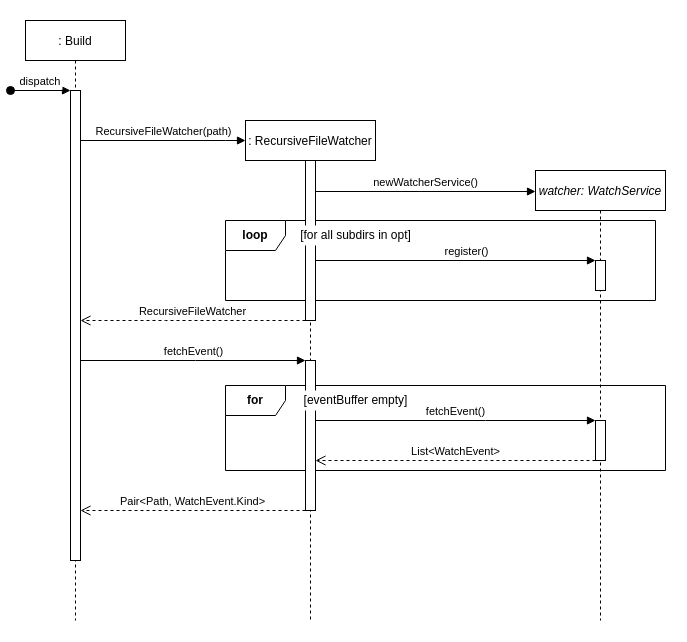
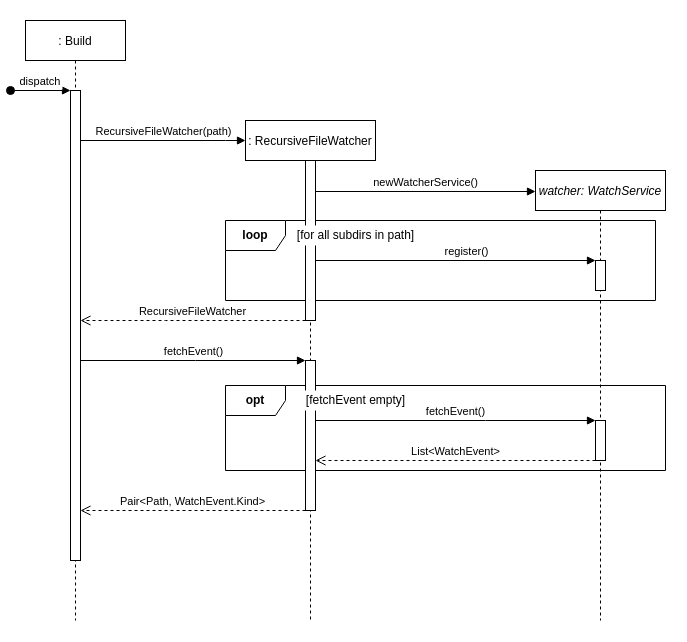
  <mxCell id="0" />
  <mxCell id="1" parent="0" />
  <mxCell id="2" value="loop" style="shape=umlFrame;whiteSpace=wrap;html=1;fontStyle=1" vertex="1" parent="1"><mxGeometry x="220" y="220" width="430" height="80" as="geometry" /></mxCell>
  <mxCell id="3" value=": Build" style="shape=umlLifeline;perimeter=lifelinePerimeter;container=1;collapsible=0;recursiveResize=0;rounded=0;shadow=0;strokeWidth=1;" parent="1" vertex="1"><mxGeometry x="20" y="20" width="100" height="600" as="geometry" /></mxCell>
  <mxCell id="4" value="" style="points=[];perimeter=orthogonalPerimeter;rounded=0;shadow=0;strokeWidth=1;" parent="3" vertex="1"><mxGeometry x="45" y="70" width="10" height="470" as="geometry" /></mxCell>
  <mxCell id="5" value="dispatch" style="verticalAlign=bottom;startArrow=oval;endArrow=block;startSize=8;shadow=0;strokeWidth=1;" parent="3" target="4" edge="1"><mxGeometry relative="1" as="geometry"><mxPoint x="-15" y="70" as="sourcePoint" /></mxGeometry></mxCell>
  <mxCell id="6" value=": RecursiveFileWatcher" style="shape=umlLifeline;perimeter=lifelinePerimeter;container=1;collapsible=0;recursiveResize=0;rounded=0;shadow=0;strokeWidth=1;" parent="1" vertex="1"><mxGeometry x="240" y="120" width="130" height="500" as="geometry" /></mxCell>
  <mxCell id="7" value="" style="points=[];perimeter=orthogonalPerimeter;rounded=0;shadow=0;strokeWidth=1;" vertex="1" parent="6"><mxGeometry x="60" y="40" width="10" height="160" as="geometry" /></mxCell>
  <mxCell id="8" value="RecursiveFileWatcher(path)" style="html=1;verticalAlign=bottom;endArrow=block;rounded=0;" edge="1" parent="1" source="4"><mxGeometry width="80" relative="1" as="geometry"><mxPoint x="210" y="340" as="sourcePoint" /><mxPoint x="240" y="140" as="targetPoint" /><Array as="points"><mxPoint x="220" y="140" /></Array></mxGeometry></mxCell>
  <mxCell id="9" value="watcher: WatchService" style="shape=umlLifeline;perimeter=lifelinePerimeter;container=1;collapsible=0;recursiveResize=0;rounded=0;shadow=0;strokeWidth=1;fontStyle=2" vertex="1" parent="1"><mxGeometry x="530" y="170" width="130" height="450" as="geometry" /></mxCell>
  <mxCell id="10" value="" style="points=[];perimeter=orthogonalPerimeter;rounded=0;shadow=0;strokeWidth=1;" vertex="1" parent="9"><mxGeometry x="60" y="90" width="10" height="30" as="geometry" /></mxCell>
- <mxCell id="11" value="for" style="shape=umlFrame;whiteSpace=wrap;html=1;fontStyle=1" vertex="1" parent="9"><mxGeometry x="-310" y="215" width="440" height="85" as="geometry" /></mxCell>
+ <mxCell id="11" value="opt" style="shape=umlFrame;whiteSpace=wrap;html=1;fontStyle=1" vertex="1" parent="9"><mxGeometry x="-310" y="215" width="440" height="85" as="geometry" /></mxCell>
  <mxCell id="12" value="" style="points=[];perimeter=orthogonalPerimeter;rounded=0;shadow=0;strokeWidth=1;" vertex="1" parent="9"><mxGeometry x="-230" y="190" width="10" height="150" as="geometry" /></mxCell>
  <mxCell id="13" value="" style="points=[];perimeter=orthogonalPerimeter;rounded=0;shadow=0;strokeWidth=1;" vertex="1" parent="9"><mxGeometry x="60" y="250" width="10" height="40" as="geometry" /></mxCell>
  <mxCell id="14" value="fetchEvent()" style="html=1;verticalAlign=bottom;endArrow=block;rounded=0;" edge="1" parent="9" target="12"><mxGeometry width="80" relative="1" as="geometry"><mxPoint x="-455" y="190" as="sourcePoint" /><mxPoint x="-240" y="220" as="targetPoint" /><Array as="points"><mxPoint x="-340" y="190" /></Array></mxGeometry></mxCell>
  <mxCell id="15" value="fetchEvent()" style="html=1;verticalAlign=bottom;endArrow=block;rounded=0;" edge="1" parent="9" source="12" target="13"><mxGeometry width="80" relative="1" as="geometry"><mxPoint x="-210" y="240" as="sourcePoint" /><mxPoint x="-20" y="180" as="targetPoint" /><Array as="points"><mxPoint x="-50" y="250" /></Array></mxGeometry></mxCell>
- <mxCell id="16" value="[eventBuffer empty]" style="text;html=1;align=center;verticalAlign=middle;resizable=0;points=[];autosize=1;fillColor=default;" vertex="1" parent="9"><mxGeometry x="-240" y="220" width="120" height="20" as="geometry" /></mxCell>
+ <mxCell id="16" value="[fetchEvent empty]" style="text;html=1;align=center;verticalAlign=middle;resizable=0;points=[];autosize=1;fillColor=default;" vertex="1" parent="9"><mxGeometry x="-240" y="220" width="120" height="20" as="geometry" /></mxCell>
  <mxCell id="17" value="List&amp;lt;WatchEvent&amp;gt;" style="html=1;verticalAlign=bottom;endArrow=open;dashed=1;endSize=8;rounded=0;" edge="1" parent="9" source="13" target="12"><mxGeometry relative="1" as="geometry"><mxPoint x="-30" y="380" as="sourcePoint" /><mxPoint x="-110" y="380" as="targetPoint" /><Array as="points"><mxPoint x="-50" y="290" /></Array></mxGeometry></mxCell>
  <mxCell id="18" value="Pair&amp;lt;Path, WatchEvent.Kind&amp;gt;" style="html=1;verticalAlign=bottom;endArrow=open;dashed=1;endSize=8;rounded=0;" edge="1" parent="9" source="12"><mxGeometry relative="1" as="geometry"><mxPoint x="-310" y="320" as="sourcePoint" /><mxPoint x="-455" y="340" as="targetPoint" /><Array as="points"><mxPoint x="-320" y="340" /></Array></mxGeometry></mxCell>
  <mxCell id="19" value="newWatcherService()" style="html=1;verticalAlign=bottom;endArrow=block;rounded=0;fontStyle=0;" edge="1" parent="1" source="7"><mxGeometry width="80" relative="1" as="geometry"><mxPoint x="310" y="191" as="sourcePoint" /><mxPoint x="530" y="191" as="targetPoint" /><Array as="points" /></mxGeometry></mxCell>
  <mxCell id="20" value="" style="html=1;verticalAlign=bottom;endArrow=block;rounded=0;fontStyle=2;" edge="1" parent="1" source="7" target="10"><mxGeometry width="80" relative="1" as="geometry"><mxPoint x="320" y="201" as="sourcePoint" /><mxPoint x="537.01" y="201.32" as="targetPoint" /><Array as="points" /></mxGeometry></mxCell>
  <mxCell id="21" value="register()" style="edgeLabel;html=1;align=center;verticalAlign=middle;resizable=0;points=[];" vertex="1" connectable="0" parent="20"><mxGeometry x="0.072" relative="1" as="geometry"><mxPoint y="-10" as="offset" /></mxGeometry></mxCell>
  <mxCell id="22" value="RecursiveFileWatcher" style="html=1;verticalAlign=bottom;endArrow=open;dashed=1;endSize=8;rounded=0;" edge="1" parent="1" source="7" target="4"><mxGeometry relative="1" as="geometry"><mxPoint x="290" y="340" as="sourcePoint" /><mxPoint x="210" y="340" as="targetPoint" /><Array as="points"><mxPoint x="160" y="320" /></Array></mxGeometry></mxCell>
- <mxCell id="23" value="[for all subdirs in opt]" style="text;html=1;align=center;verticalAlign=middle;resizable=0;points=[];autosize=1;fillColor=default;" vertex="1" parent="1"><mxGeometry x="285" y="225" width="130" height="20" as="geometry" /></mxCell>
+ <mxCell id="23" value="[for all subdirs in path]" style="text;html=1;align=center;verticalAlign=middle;resizable=0;points=[];autosize=1;fillColor=default;" vertex="1" parent="1"><mxGeometry x="285" y="225" width="130" height="20" as="geometry" /></mxCell>
